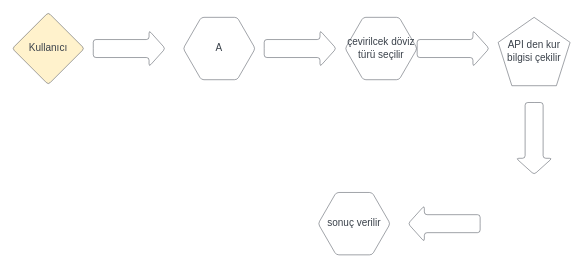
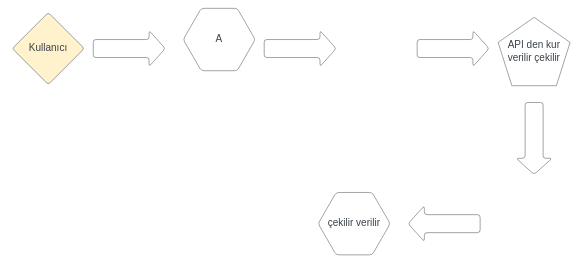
  <mxCell id="0" />
  <mxCell id="1" parent="0" />
  <mxCell id="2" value="Kullanıcı" style="html=1;overflow=block;blockSpacing=1;whiteSpace=wrap;rhombus;fontSize=16.7;fontColor=#3a414a;spacing=3.8;strokeColor=#3a414a;strokeOpacity=100;rounded=1;absoluteArcSize=1;arcSize=9;strokeWidth=0.8;lucidId=CnJUeZUNTocY;fillColor=#fff2cc;" vertex="1" parent="1"><mxGeometry x="20" y="20" width="120" height="120" as="geometry" /></mxCell>
  <mxCell id="3" value="" style="shape=singleArrow;arrowWidth=0.5;arrowSize=0.225;whiteSpace=wrap;fontSize=13;spacing=3.8;strokeColor=#3a414a;strokeOpacity=100;rounded=1;absoluteArcSize=1;arcSize=9;strokeWidth=0.8;html=1;" vertex="1" parent="1"><mxGeometry x="155" y="50" width="120" height="60" as="geometry" /></mxCell>
- <mxCell id="4" value="A" style="html=1;overflow=block;blockSpacing=1;whiteSpace=wrap;shape=hexagon;perimeter=hexagonPerimeter2;fontSize=16.7;fontColor=#3a414a;spacing=3.8;strokeColor=#3a414a;strokeOpacity=100;rounded=1;absoluteArcSize=1;arcSize=9;strokeWidth=0.8;lucidId=SnJUf.dOPZrf;" vertex="1" parent="1"><mxGeometry x="305" y="28" width="120" height="104" as="geometry" /></mxCell>
+ <mxCell id="4" value="A" style="html=1;overflow=block;blockSpacing=1;whiteSpace=wrap;shape=hexagon;perimeter=hexagonPerimeter2;fontSize=16.7;fontColor=#3a414a;spacing=3.8;strokeColor=#3a414a;strokeOpacity=100;rounded=1;absoluteArcSize=1;arcSize=9;strokeWidth=0.8;lucidId=SnJUf.dOPZrf;" vertex="1" parent="1"><mxGeometry x="305" y="13" width="120" height="104" as="geometry" /></mxCell>
  <mxCell id="5" value="" style="shape=singleArrow;arrowWidth=0.5;arrowSize=0.225;whiteSpace=wrap;fontSize=13;spacing=3.8;strokeColor=#3a414a;strokeOpacity=100;rounded=1;absoluteArcSize=1;arcSize=9;strokeWidth=0.8;html=1;" vertex="1" parent="1"><mxGeometry x="440" y="50" width="120" height="60" as="geometry" /></mxCell>
- <mxCell id="6" value="çevirilcek döviz türü seçilir" style="html=1;overflow=block;blockSpacing=1;whiteSpace=wrap;shape=hexagon;perimeter=hexagonPerimeter2;fontSize=16.7;fontColor=#3a414a;spacing=3.8;strokeColor=#3a414a;strokeOpacity=100;rounded=1;absoluteArcSize=1;arcSize=9;strokeWidth=0.8;lucidId=uoJU5037Rmc~;" vertex="1" parent="1"><mxGeometry x="575" y="28" width="120" height="104" as="geometry" /></mxCell>
  <mxCell id="7" value="" style="shape=singleArrow;arrowWidth=0.5;arrowSize=0.225;whiteSpace=wrap;fontSize=13;spacing=3.8;strokeColor=#3a414a;strokeOpacity=100;rounded=1;absoluteArcSize=1;arcSize=9;strokeWidth=0.8;html=1;" vertex="1" parent="1"><mxGeometry x="695" y="50" width="120" height="60" as="geometry" /></mxCell>
- <mxCell id="8" value="API den kur bilgisi çekilir" style="html=1;overflow=block;blockSpacing=1;whiteSpace=wrap;shape=mxgraph.basic.pentagon;fontSize=16.7;fontColor=#3a414a;spacing=3.8;strokeColor=#3a414a;strokeOpacity=100;rounded=1;absoluteArcSize=1;arcSize=9;strokeWidth=0.8;lucidId=kpJUggD_wqze;" vertex="1" parent="1"><mxGeometry x="830" y="28" width="120" height="114" as="geometry" /></mxCell>
+ <mxCell id="8" value="API den kur verilir çekilir" style="html=1;overflow=block;blockSpacing=1;whiteSpace=wrap;shape=mxgraph.basic.pentagon;fontSize=16.7;fontColor=#3a414a;spacing=3.8;strokeColor=#3a414a;strokeOpacity=100;rounded=1;absoluteArcSize=1;arcSize=9;strokeWidth=0.8;lucidId=kpJUggD_wqze;" vertex="1" parent="1"><mxGeometry x="830" y="28" width="120" height="114" as="geometry" /></mxCell>
  <mxCell id="9" value="" style="shape=singleArrow;arrowWidth=0.5;arrowSize=0.225;whiteSpace=wrap;fontSize=13;spacing=3.8;strokeColor=#3a414a;strokeOpacity=100;rounded=1;absoluteArcSize=1;arcSize=9;rotation=90;strokeWidth=0.8;html=1;" vertex="1" parent="1"><mxGeometry x="830" y="200" width="120" height="60" as="geometry" /></mxCell>
  <mxCell id="10" value="" style="shape=singleArrow;arrowWidth=0.5;arrowSize=0.225;whiteSpace=wrap;fontSize=13;spacing=3.8;strokeColor=#3a414a;strokeOpacity=100;rounded=1;absoluteArcSize=1;arcSize=9;rotation=180;strokeWidth=0.8;html=1;" vertex="1" parent="1"><mxGeometry x="680" y="342" width="120" height="60" as="geometry" /></mxCell>
- <mxCell id="11" value="sonuç verilir" style="html=1;overflow=block;blockSpacing=1;whiteSpace=wrap;shape=hexagon;perimeter=hexagonPerimeter2;fontSize=16.7;fontColor=#3a414a;spacing=3.8;strokeColor=#3a414a;strokeOpacity=100;rounded=1;absoluteArcSize=1;arcSize=9;strokeWidth=0.8;lucidId=GqJU544spWpu;" vertex="1" parent="1"><mxGeometry x="530" y="320" width="120" height="104" as="geometry" /></mxCell>
+ <mxCell id="11" value="çekilir verilir" style="html=1;overflow=block;blockSpacing=1;whiteSpace=wrap;shape=hexagon;perimeter=hexagonPerimeter2;fontSize=16.7;fontColor=#3a414a;spacing=3.8;strokeColor=#3a414a;strokeOpacity=100;rounded=1;absoluteArcSize=1;arcSize=9;strokeWidth=0.8;lucidId=GqJU544spWpu;" vertex="1" parent="1"><mxGeometry x="530" y="320" width="120" height="104" as="geometry" /></mxCell>
